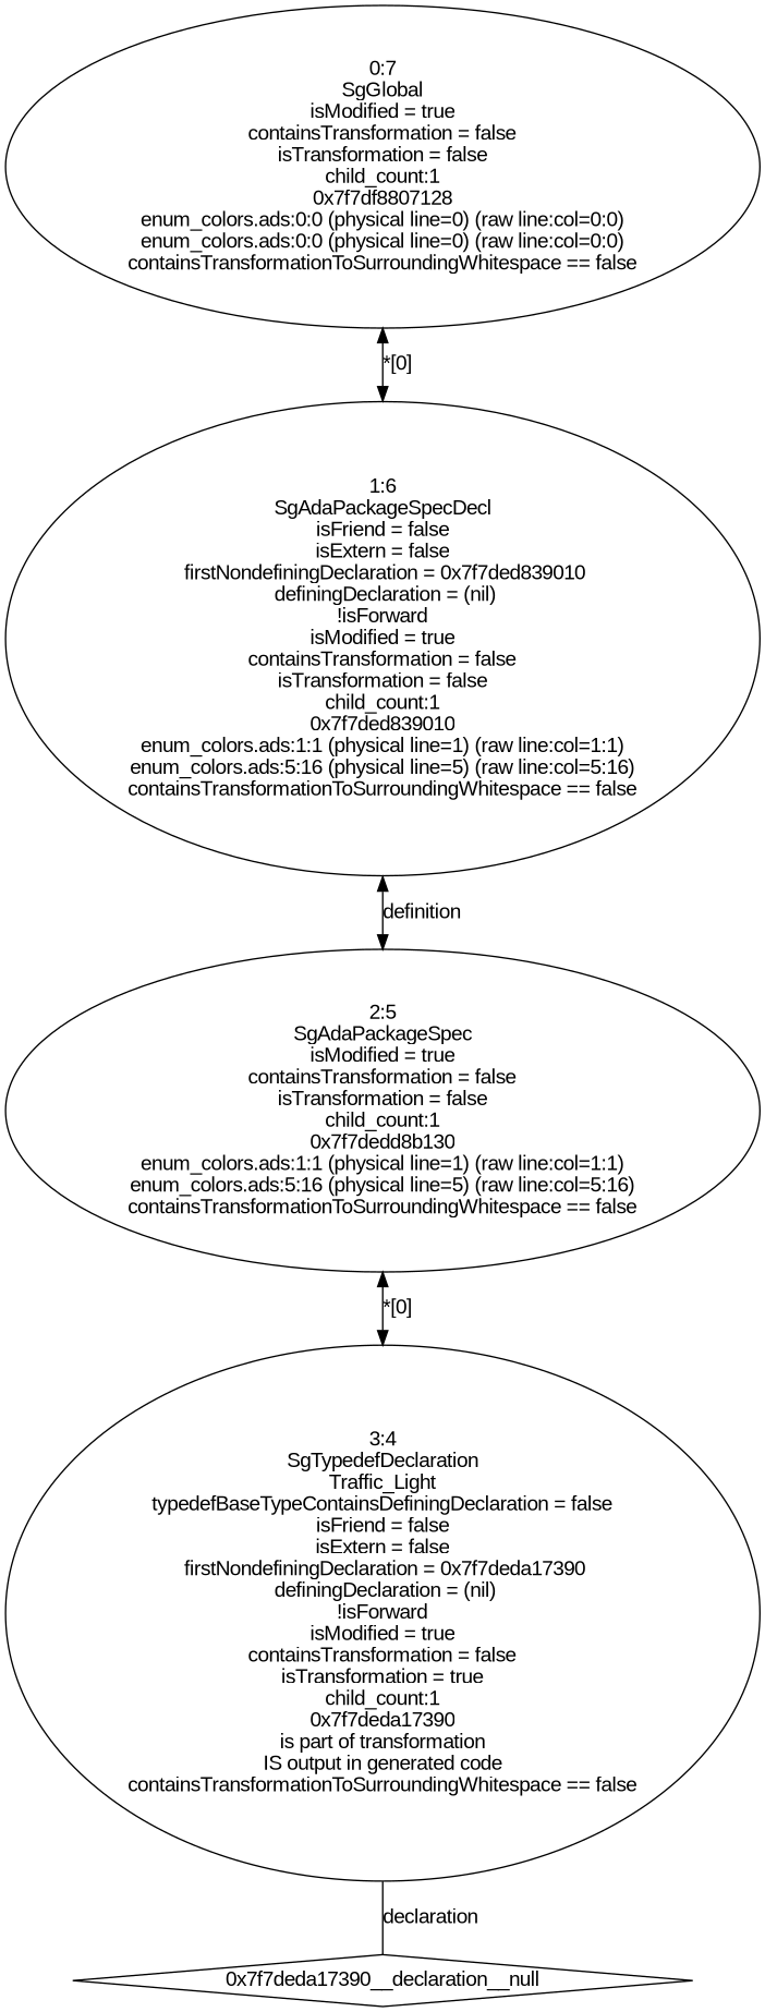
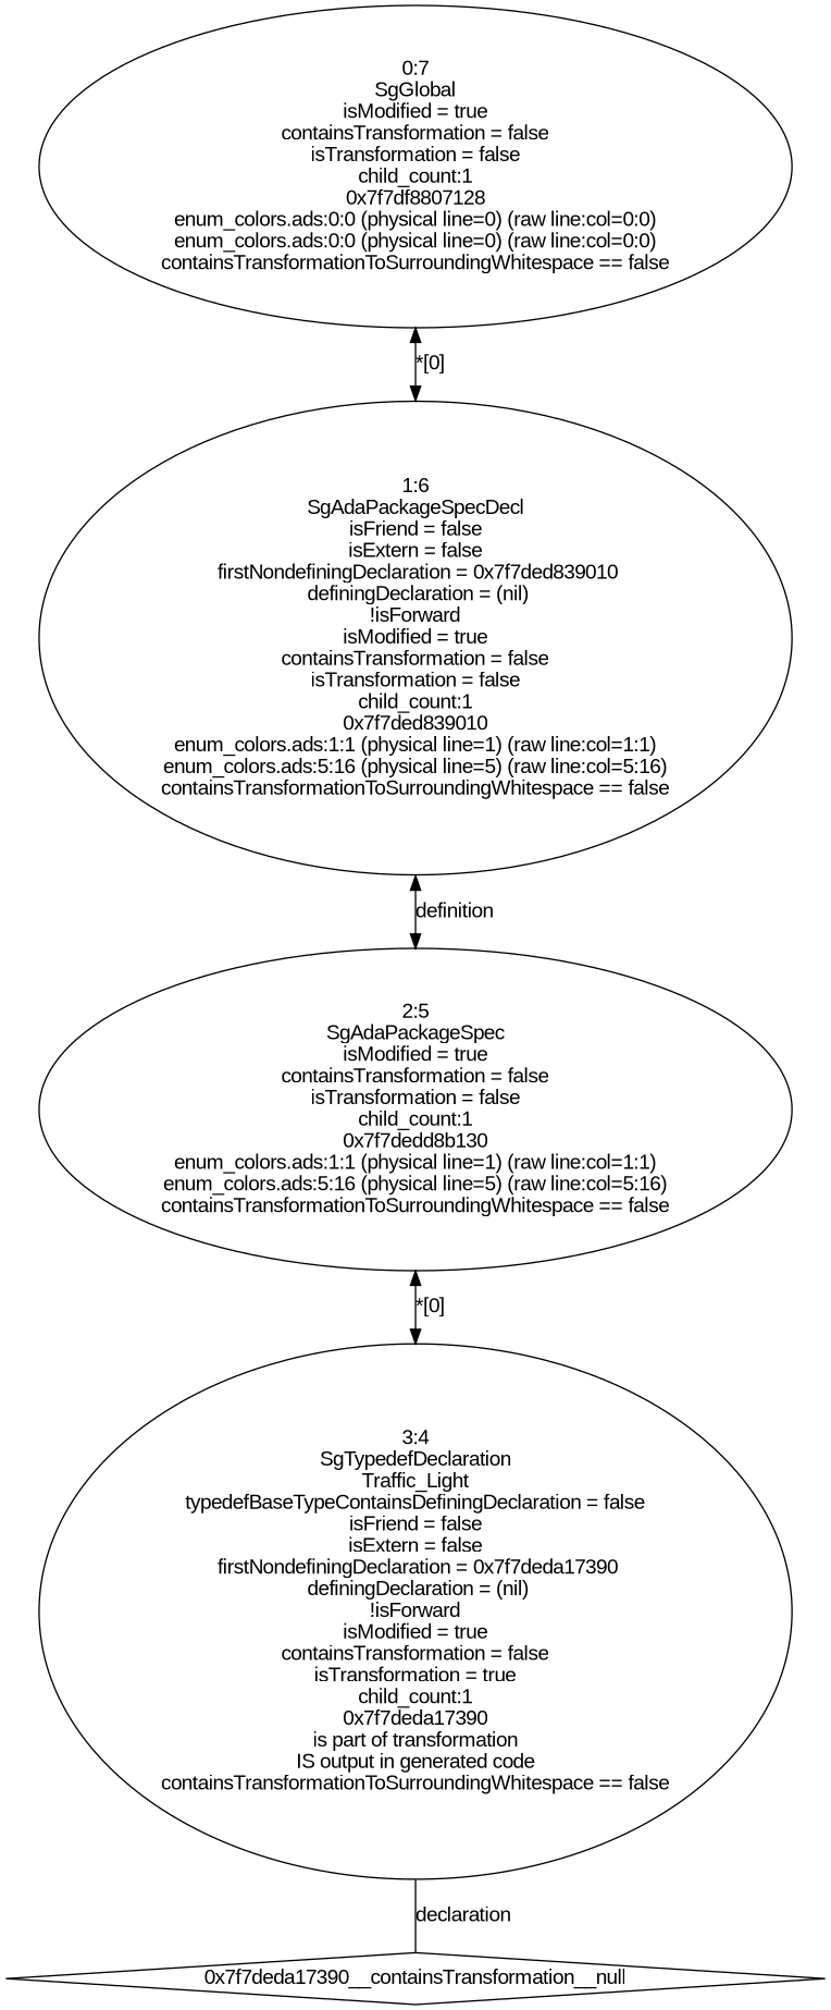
  digraph {
    fontname="Liberation Sans"
    node [fontname="Liberation Sans"]
    edge [dir=both fontname="Liberation Sans"]
    n1 [label="3:4\nSgTypedefDeclaration\nTraffic_Light\n typedefBaseTypeContainsDefiningDeclaration = false \n isFriend = false \n isExtern = false \n firstNondefiningDeclaration = 0x7f7deda17390\n definingDeclaration = (nil)\n!isForward\nisModified = true\ncontainsTransformation = false\nisTransformation = true\nchild_count:1\n0x7f7deda17390\nis part of transformation\nIS output in generated code\ncontainsTransformationToSurroundingWhitespace == false\n"]
-   "0x7f7deda17390__declaration__null" [shape=diamond]
+   "0x7f7deda17390__declaration__null" [shape=diamond label="0x7f7deda17390__containsTransformation__null"]
    n3 [label="2:5\nSgAdaPackageSpec\nisModified = true\ncontainsTransformation = false\nisTransformation = false\nchild_count:1\n0x7f7dedd8b130\nenum_colors.ads:1:1 (physical line=1) (raw line:col=1:1)\nenum_colors.ads:5:16 (physical line=5) (raw line:col=5:16)\ncontainsTransformationToSurroundingWhitespace == false\n"]
    n4 [label="1:6\nSgAdaPackageSpecDecl\n isFriend = false \n isExtern = false \n firstNondefiningDeclaration = 0x7f7ded839010\n definingDeclaration = (nil)\n!isForward\nisModified = true\ncontainsTransformation = false\nisTransformation = false\nchild_count:1\n0x7f7ded839010\nenum_colors.ads:1:1 (physical line=1) (raw line:col=1:1)\nenum_colors.ads:5:16 (physical line=5) (raw line:col=5:16)\ncontainsTransformationToSurroundingWhitespace == false\n"]
    n5 [label="0:7\nSgGlobal\nisModified = true\ncontainsTransformation = false\nisTransformation = false\nchild_count:1\n0x7f7df8807128\nenum_colors.ads:0:0 (physical line=0) (raw line:col=0:0)\nenum_colors.ads:0:0 (physical line=0) (raw line:col=0:0)\ncontainsTransformationToSurroundingWhitespace == false\n"]
    n1 -> "0x7f7deda17390__declaration__null" [dir=none label=declaration]
    n3 -> n1 [label="*[0]"]
    n4 -> n3 [label=definition]
    n5 -> n4 [label="*[0]"]
  }
